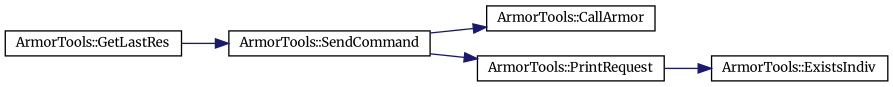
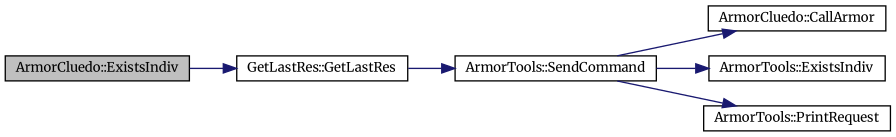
  digraph {
    fontname=Merriweather
    rankdir=LR
    node [color=black fillcolor=white fontname=Merriweather fontsize=10 shape=record style=filled]
    edge [color=midnightblue fontname=Merriweather fontsize=10 labelfontname=Helvetica labelfontsize=10 style=solid]
-   n2 [height=0.2 label="ArmorTools::GetLastRes" width=0.4]
+   n1 [fillcolor=grey75 fontcolor=black height=0.2 label="ArmorCluedo::ExistsIndiv" width=0.4]
+   n2 [height=0.2 label="GetLastRes::GetLastRes" width=0.4]
    n3 [height=0.2 label="ArmorTools::SendCommand" width=0.4]
-   n4 [height=0.2 label="ArmorTools::CallArmor" width=0.4]
+   n4 [height=0.2 label="ArmorCluedo::CallArmor" width=0.4]
    n5 [height=0.2 label="ArmorTools::ExistsIndiv" width=0.4]
    n6 [height=0.2 label="ArmorTools::PrintRequest" width=0.4]
+   n1 -> n2
    n2 -> n3
    n3 -> n4
-   n6 -> n5
+   n3 -> n5
    n3 -> n6
  }
